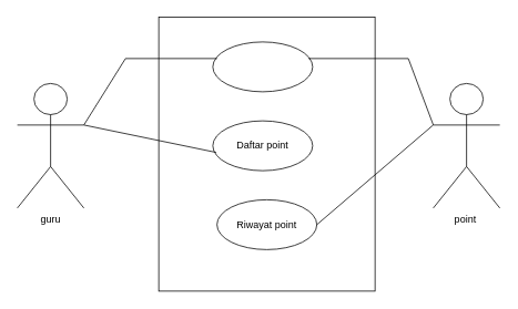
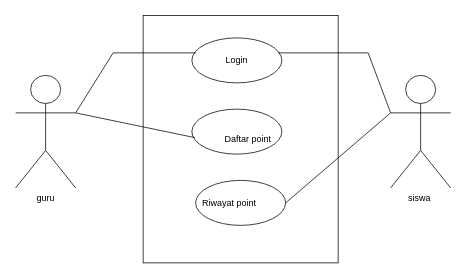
  <mxCell id="0" />
  <mxCell id="1" parent="0" />
  <mxCell id="2" value="guru" style="shape=umlActor;verticalLabelPosition=bottom;verticalAlign=top;html=1;outlineConnect=0;" vertex="1" parent="1"><mxGeometry x="20" y="100" width="80" height="150" as="geometry" /></mxCell>
  <mxCell id="3" value="" style="rounded=0;whiteSpace=wrap;html=1;" vertex="1" parent="1"><mxGeometry x="190" y="20" width="260" height="330" as="geometry" /></mxCell>
- <mxCell id="4" value="point&amp;nbsp;" style="shape=umlActor;verticalLabelPosition=bottom;verticalAlign=top;html=1;outlineConnect=0;" vertex="1" parent="1"><mxGeometry x="520" y="100" width="80" height="150" as="geometry" /></mxCell>
+ <mxCell id="4" value="siswa&amp;nbsp;" style="shape=umlActor;verticalLabelPosition=bottom;verticalAlign=top;html=1;outlineConnect=0;" vertex="1" parent="1"><mxGeometry x="520" y="100" width="80" height="150" as="geometry" /></mxCell>
  <mxCell id="5" value="" style="ellipse;whiteSpace=wrap;html=1;" vertex="1" parent="1"><mxGeometry x="255" y="50" width="120" height="60" as="geometry" /></mxCell>
+ <mxCell id="6" value="Login" style="text;strokeColor=none;align=center;fillColor=none;html=1;verticalAlign=middle;whiteSpace=wrap;rounded=0;" vertex="1" parent="1"><mxGeometry x="285" y="65" width="60" height="30" as="geometry" /></mxCell>
  <mxCell id="7" value="" style="ellipse;whiteSpace=wrap;html=1;" vertex="1" parent="1"><mxGeometry x="255" y="145" width="120" height="60" as="geometry" /></mxCell>
- <mxCell id="8" value="Daftar point" style="text;strokeColor=none;align=center;fillColor=none;html=1;verticalAlign=middle;whiteSpace=wrap;rounded=0;" vertex="1" parent="1"><mxGeometry x="280" y="160" width="70" height="30" as="geometry" /></mxCell>
+ <mxCell id="8" value="Daftar point" style="text;strokeColor=none;align=center;fillColor=none;html=1;verticalAlign=middle;whiteSpace=wrap;rounded=0;" vertex="1" parent="1"><mxGeometry x="295" y="170" width="70" height="30" as="geometry" /></mxCell>
  <mxCell id="9" value="" style="ellipse;whiteSpace=wrap;html=1;" vertex="1" parent="1"><mxGeometry x="260" y="240" width="120" height="60" as="geometry" /></mxCell>
- <mxCell id="10" value="Riwayat point" style="text;strokeColor=none;align=center;fillColor=none;html=1;verticalAlign=middle;whiteSpace=wrap;rounded=0;" vertex="1" parent="1"><mxGeometry x="280" y="252.5" width="80" height="35" as="geometry" /></mxCell>
+ <mxCell id="10" value="Riwayat point" style="text;strokeColor=none;align=center;fillColor=none;html=1;verticalAlign=middle;whiteSpace=wrap;rounded=0;" vertex="1" parent="1"><mxGeometry x="265" y="252.5" width="80" height="35" as="geometry" /></mxCell>
  <mxCell id="11" value="" style="endArrow=none;html=1;rounded=0;entryX=0.042;entryY=0.333;entryDx=0;entryDy=0;entryPerimeter=0;" edge="1" parent="1" target="5"><mxGeometry width="50" height="50" relative="1" as="geometry"><mxPoint x="100" y="150" as="sourcePoint" /><mxPoint x="150" y="100" as="targetPoint" /><Array as="points"><mxPoint x="150" y="70" /></Array></mxGeometry></mxCell>
  <mxCell id="12" value="" style="endArrow=none;html=1;rounded=0;entryX=0.033;entryY=0.633;entryDx=0;entryDy=0;entryPerimeter=0;" edge="1" parent="1" target="7"><mxGeometry width="50" height="50" relative="1" as="geometry"><mxPoint x="100" y="150" as="sourcePoint" /><mxPoint x="140" y="150" as="targetPoint" /></mxGeometry></mxCell>
  <mxCell id="13" value="" style="endArrow=none;html=1;rounded=0;exitX=0.958;exitY=0.333;exitDx=0;exitDy=0;exitPerimeter=0;" edge="1" parent="1" source="5"><mxGeometry width="50" height="50" relative="1" as="geometry"><mxPoint x="470" y="200" as="sourcePoint" /><mxPoint x="520" y="150" as="targetPoint" /><Array as="points"><mxPoint x="490" y="70" /></Array></mxGeometry></mxCell>
  <mxCell id="14" value="" style="endArrow=none;html=1;rounded=0;exitX=1;exitY=0.5;exitDx=0;exitDy=0;entryX=0;entryY=0.333;entryDx=0;entryDy=0;entryPerimeter=0;" edge="1" parent="1" source="9" target="4"><mxGeometry width="50" height="50" relative="1" as="geometry"><mxPoint x="490" y="230" as="sourcePoint" /><mxPoint x="540" y="180" as="targetPoint" /></mxGeometry></mxCell>
